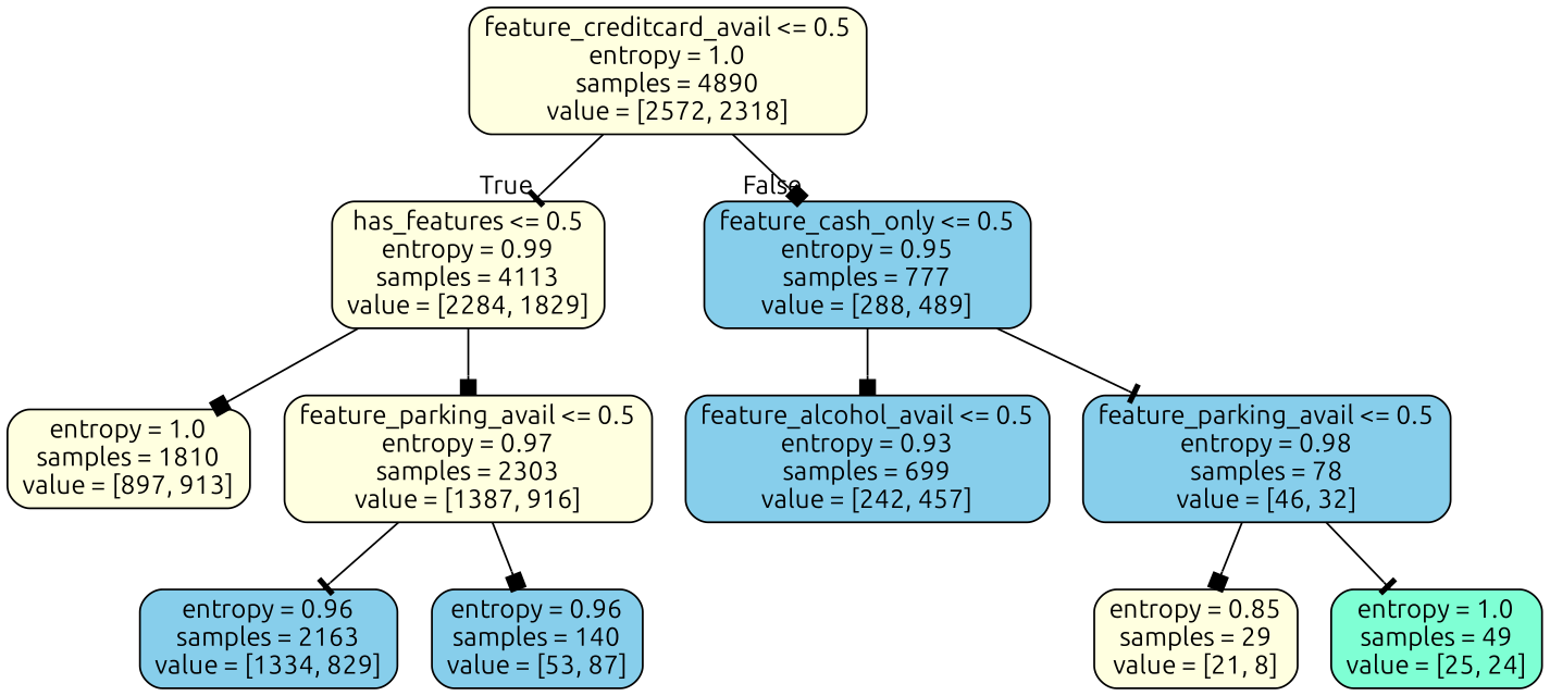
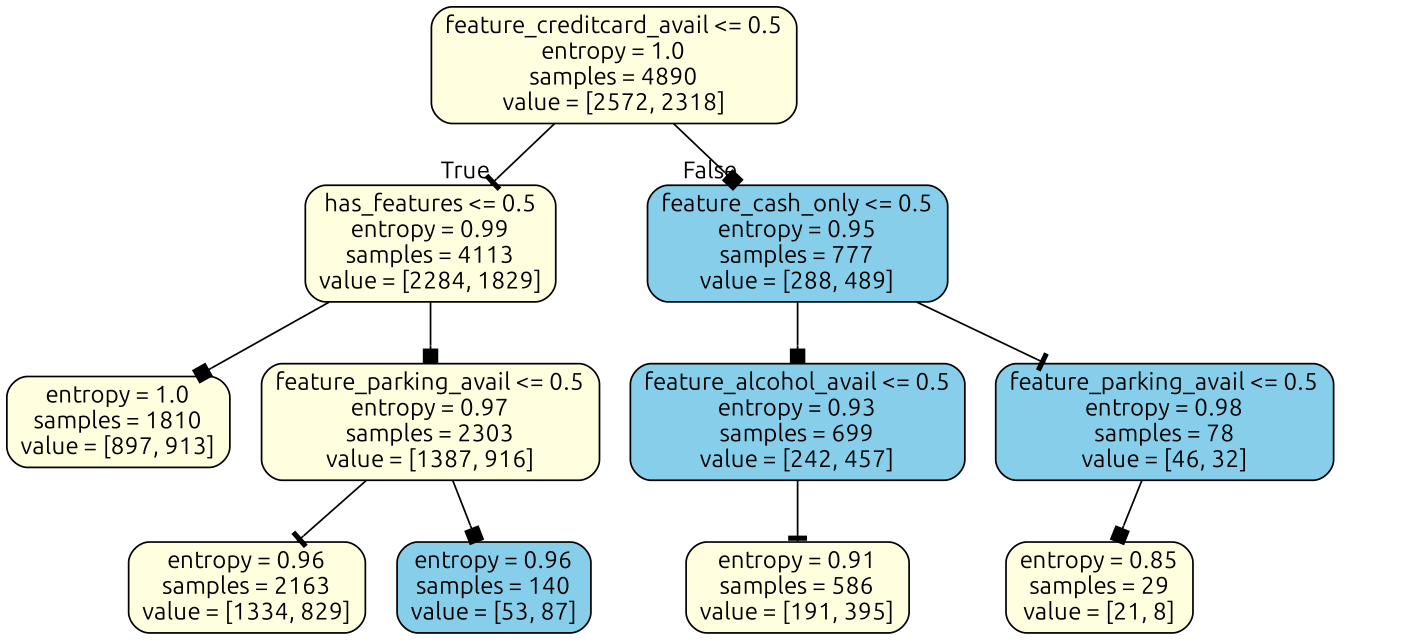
  digraph {
    fontname=Ubuntu
    node [color=black fillcolor=lightyellow fontname=Ubuntu shape=box style="filled, rounded"]
    edge [arrowhead=box fontname=Ubuntu]
    n1 [label="feature_creditcard_avail <= 0.5\nentropy = 1.0\nsamples = 4890\nvalue = [2572, 2318]"]
    n2 [label="has_features <= 0.5\nentropy = 0.99\nsamples = 4113\nvalue = [2284, 1829]"]
    n3 [fillcolor=skyblue label="feature_cash_only <= 0.5\nentropy = 0.95\nsamples = 777\nvalue = [288, 489]"]
    n4 [label="entropy = 1.0\nsamples = 1810\nvalue = [897, 913]"]
    n5 [label="feature_parking_avail <= 0.5\nentropy = 0.97\nsamples = 2303\nvalue = [1387, 916]"]
    n6 [fillcolor=skyblue label="feature_alcohol_avail <= 0.5\nentropy = 0.93\nsamples = 699\nvalue = [242, 457]"]
    n7 [fillcolor=skyblue label="feature_parking_avail <= 0.5\nentropy = 0.98\nsamples = 78\nvalue = [46, 32]"]
-   n8 [fillcolor=skyblue label="entropy = 0.96\nsamples = 2163\nvalue = [1334, 829]"]
+   n8 [label="entropy = 0.96\nsamples = 2163\nvalue = [1334, 829]"]
    n9 [fillcolor=skyblue label="entropy = 0.96\nsamples = 140\nvalue = [53, 87]"]
+   n10 [label="entropy = 0.91\nsamples = 586\nvalue = [191, 395]"]
    n11 [label="entropy = 0.85\nsamples = 29\nvalue = [21, 8]"]
-   n12 [fillcolor=aquamarine label="entropy = 1.0\nsamples = 49\nvalue = [25, 24]"]
    n1 -> n2 [arrowhead=tee headlabel=True labelangle=45 labeldistance=2.5]
    n1 -> n3 [headlabel=False labelangle=-45 labeldistance=2.5]
    n2 -> n4
    n2 -> n5
    n3 -> n6
    n3 -> n7 [arrowhead=tee]
    n5 -> n8 [arrowhead=tee]
    n5 -> n9
+   n6 -> n10 [arrowhead=tee]
    n7 -> n11
-   n7 -> n12 [arrowhead=tee]
  }
